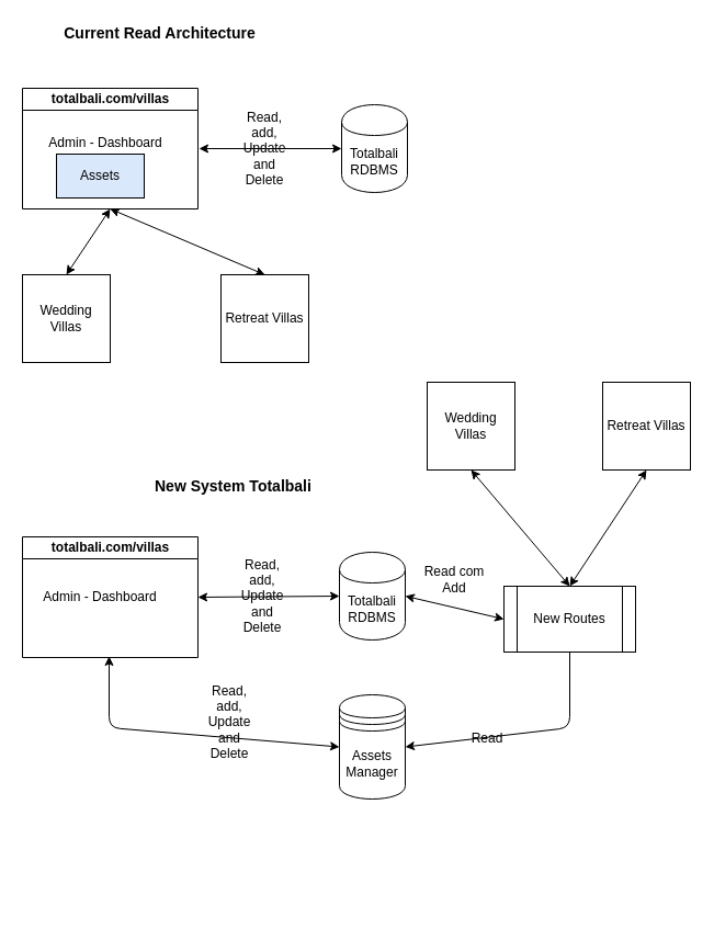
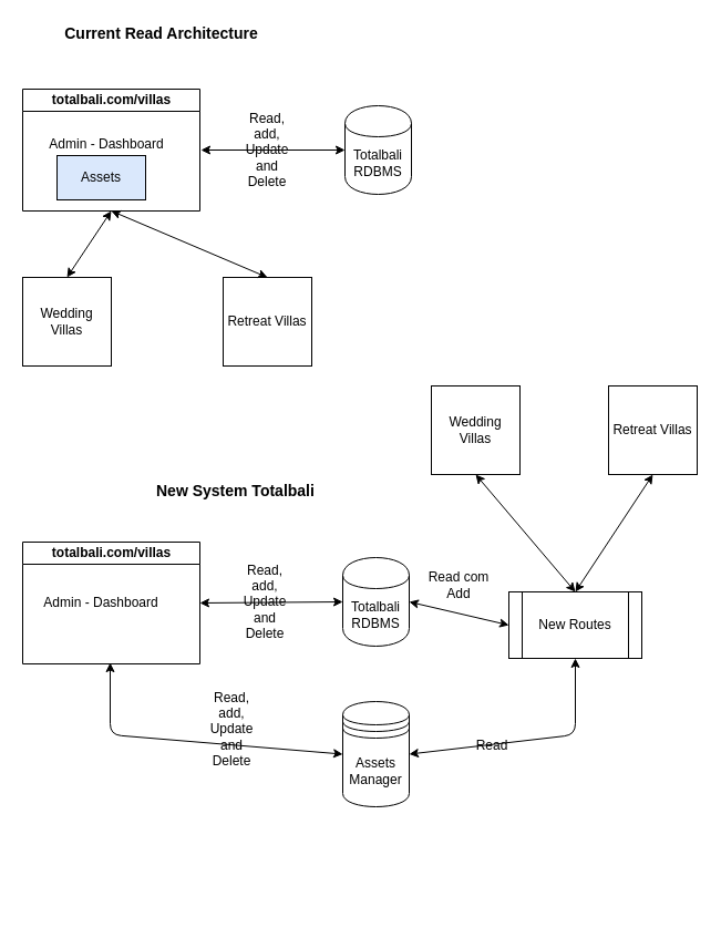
  <mxCell id="0" />
  <mxCell id="1" parent="0" />
  <mxCell id="2" value="" style="group;fontStyle=1" vertex="1" connectable="0" parent="1"><mxGeometry x="20" y="480" width="609" height="345" as="geometry" /></mxCell>
  <mxCell id="3" value="Totalbali RDBMS" style="shape=cylinder;whiteSpace=wrap;html=1;boundedLbl=1;backgroundOutline=1;" vertex="1" parent="2"><mxGeometry x="289" y="23" width="60" height="80" as="geometry" /></mxCell>
  <mxCell id="4" value="Assets Manager" style="shape=datastore;whiteSpace=wrap;html=1;" vertex="1" parent="2"><mxGeometry x="289" y="153" width="60" height="95" as="geometry" /></mxCell>
  <mxCell id="5" value="" style="endArrow=classic;startArrow=classic;html=1;exitX=1;exitY=0.5;exitDx=0;exitDy=0;entryX=0;entryY=0.5;entryDx=0;entryDy=0;" edge="1" parent="2" target="3"><mxGeometry width="50" height="50" relative="1" as="geometry"><mxPoint x="160" y="64" as="sourcePoint" /><mxPoint x="359" y="113" as="targetPoint" /></mxGeometry></mxCell>
  <mxCell id="6" value="New Routes" style="shape=process;whiteSpace=wrap;html=1;backgroundOutline=1;" vertex="1" parent="2"><mxGeometry x="439" y="54" width="120" height="60" as="geometry" /></mxCell>
  <mxCell id="7" value="" style="endArrow=classic;startArrow=classic;html=1;entryX=0;entryY=0.5;entryDx=0;entryDy=0;exitX=1;exitY=0.5;exitDx=0;exitDy=0;" edge="1" parent="2" source="3" target="6"><mxGeometry width="50" height="50" relative="1" as="geometry"><mxPoint x="309" y="48" as="sourcePoint" /><mxPoint x="359" y="-2" as="targetPoint" /></mxGeometry></mxCell>
- <mxCell id="8" value="" style="endArrow=none;startArrow=classic;html=1;exitX=1;exitY=0.5;exitDx=0;exitDy=0;entryX=0.5;entryY=1;entryDx=0;entryDy=0;" edge="1" parent="2" source="4" target="6"><mxGeometry width="50" height="50" relative="1" as="geometry"><mxPoint x="309" y="48" as="sourcePoint" /><mxPoint x="359" y="-2" as="targetPoint" /><Array as="points"><mxPoint x="499" y="183" /></Array></mxGeometry></mxCell>
+ <mxCell id="8" value="" style="endArrow=classic;startArrow=classic;html=1;exitX=1;exitY=0.5;exitDx=0;exitDy=0;entryX=0.5;entryY=1;entryDx=0;entryDy=0;" edge="1" parent="2" source="4" target="6"><mxGeometry width="50" height="50" relative="1" as="geometry"><mxPoint x="309" y="48" as="sourcePoint" /><mxPoint x="359" y="-2" as="targetPoint" /><Array as="points"><mxPoint x="499" y="183" /></Array></mxGeometry></mxCell>
  <mxCell id="9" value="" style="endArrow=classic;startArrow=classic;html=1;exitX=0;exitY=0.5;exitDx=0;exitDy=0;" edge="1" parent="2" source="4"><mxGeometry width="50" height="50" relative="1" as="geometry"><mxPoint x="309" y="48" as="sourcePoint" /><mxPoint x="79" y="118" as="targetPoint" /><Array as="points"><mxPoint x="79" y="183" /></Array></mxGeometry></mxCell>
  <mxCell id="10" value="Wedding Villas" style="whiteSpace=wrap;html=1;aspect=fixed;" vertex="1" parent="2"><mxGeometry x="369" y="-132" width="80" height="80" as="geometry" /></mxCell>
  <mxCell id="11" value="Retreat Villas" style="whiteSpace=wrap;html=1;aspect=fixed;" vertex="1" parent="2"><mxGeometry x="529" y="-132" width="80" height="80" as="geometry" /></mxCell>
  <mxCell id="12" value="" style="endArrow=classic;startArrow=classic;html=1;entryX=0.5;entryY=1;entryDx=0;entryDy=0;exitX=0.5;exitY=0;exitDx=0;exitDy=0;" edge="1" parent="2" source="6" target="10"><mxGeometry width="50" height="50" relative="1" as="geometry"><mxPoint x="309" y="28" as="sourcePoint" /><mxPoint x="359" y="-22" as="targetPoint" /></mxGeometry></mxCell>
  <mxCell id="13" value="" style="endArrow=classic;startArrow=classic;html=1;entryX=0.5;entryY=1;entryDx=0;entryDy=0;exitX=0.5;exitY=0;exitDx=0;exitDy=0;" edge="1" parent="2" source="6" target="11"><mxGeometry width="50" height="50" relative="1" as="geometry"><mxPoint x="309" y="28" as="sourcePoint" /><mxPoint x="359" y="-22" as="targetPoint" /></mxGeometry></mxCell>
  <mxCell id="14" value="Read, add, Update and Delete" style="text;html=1;strokeColor=none;fillColor=none;align=center;verticalAlign=middle;whiteSpace=wrap;rounded=0;" vertex="1" parent="2"><mxGeometry x="199" y="53" width="40" height="20" as="geometry" /></mxCell>
  <mxCell id="15" value="Read, add, Update and Delete" style="text;html=1;strokeColor=none;fillColor=none;align=center;verticalAlign=middle;whiteSpace=wrap;rounded=0;" vertex="1" parent="2"><mxGeometry x="169" y="168" width="40" height="20" as="geometry" /></mxCell>
  <mxCell id="16" value="Read" style="text;html=1;strokeColor=none;fillColor=none;align=center;verticalAlign=middle;whiteSpace=wrap;rounded=0;" vertex="1" parent="2"><mxGeometry x="404" y="183" width="40" height="20" as="geometry" /></mxCell>
  <mxCell id="17" value="Read com Add" style="text;html=1;strokeColor=none;fillColor=none;align=center;verticalAlign=middle;whiteSpace=wrap;rounded=0;" vertex="1" parent="2"><mxGeometry x="359" y="38" width="70" height="20" as="geometry" /></mxCell>
  <mxCell id="18" value="totalbali.com/villas" style="swimlane;html=1;startSize=20;horizontal=1;containerType=tree;" vertex="1" parent="2"><mxGeometry y="9" width="160" height="110" as="geometry" /></mxCell>
  <mxCell id="19" value="Admin - Dashboard" style="text;html=1;strokeColor=none;fillColor=none;align=center;verticalAlign=middle;whiteSpace=wrap;rounded=0;" vertex="1" parent="18"><mxGeometry x="6" y="45" width="130" height="20" as="geometry" /></mxCell>
  <mxCell id="20" value="" style="group" vertex="1" connectable="0" parent="1"><mxGeometry x="20" y="20" width="351" height="310" as="geometry" /></mxCell>
  <mxCell id="21" value="" style="group" vertex="1" connectable="0" parent="20"><mxGeometry width="351" height="310" as="geometry" /></mxCell>
  <mxCell id="22" value="totalbali.com/villas" style="swimlane;html=1;startSize=20;horizontal=1;containerType=tree;" vertex="1" parent="21"><mxGeometry y="60" width="160" height="110" as="geometry" /></mxCell>
  <mxCell id="23" value="Admin - Dashboard" style="text;html=1;strokeColor=none;fillColor=none;align=center;verticalAlign=middle;whiteSpace=wrap;rounded=0;" vertex="1" parent="22"><mxGeometry x="11" y="40" width="130" height="20" as="geometry" /></mxCell>
  <mxCell id="24" value="Assets" style="rounded=0;whiteSpace=wrap;html=1;fillColor=#dae8fc;" vertex="1" parent="22"><mxGeometry x="31" y="60" width="80" height="40" as="geometry" /></mxCell>
  <mxCell id="25" value="Totalbali RDBMS" style="shape=cylinder;whiteSpace=wrap;html=1;boundedLbl=1;backgroundOutline=1;" vertex="1" parent="21"><mxGeometry x="291" y="75" width="60" height="80" as="geometry" /></mxCell>
  <mxCell id="26" value="" style="endArrow=classic;startArrow=classic;html=1;exitX=1;exitY=0.5;exitDx=0;exitDy=0;entryX=0;entryY=0.5;entryDx=0;entryDy=0;" edge="1" parent="21" target="25"><mxGeometry width="50" height="50" relative="1" as="geometry"><mxPoint x="161" y="115" as="sourcePoint" /><mxPoint x="361" y="165" as="targetPoint" /></mxGeometry></mxCell>
  <mxCell id="27" value="Read, add, Update and Delete" style="text;html=1;strokeColor=none;fillColor=none;align=center;verticalAlign=middle;whiteSpace=wrap;rounded=0;" vertex="1" parent="21"><mxGeometry x="201" y="105" width="40" height="20" as="geometry" /></mxCell>
  <mxCell id="28" value="Wedding Villas" style="whiteSpace=wrap;html=1;aspect=fixed;" vertex="1" parent="21"><mxGeometry y="230" width="80" height="80" as="geometry" /></mxCell>
  <mxCell id="29" value="Retreat Villas" style="whiteSpace=wrap;html=1;aspect=fixed;" vertex="1" parent="21"><mxGeometry x="181" y="230" width="80" height="80" as="geometry" /></mxCell>
  <mxCell id="30" value="" style="endArrow=classic;startArrow=classic;html=1;entryX=0.5;entryY=1;entryDx=0;entryDy=0;exitX=0.5;exitY=0;exitDx=0;exitDy=0;" edge="1" parent="21" source="28" target="22"><mxGeometry width="50" height="50" relative="1" as="geometry"><mxPoint x="351" y="240" as="sourcePoint" /><mxPoint x="401" y="190" as="targetPoint" /></mxGeometry></mxCell>
  <mxCell id="31" value="" style="endArrow=classic;startArrow=classic;html=1;entryX=0.5;entryY=1;entryDx=0;entryDy=0;exitX=0.5;exitY=0;exitDx=0;exitDy=0;" edge="1" parent="21" source="29" target="22"><mxGeometry width="50" height="50" relative="1" as="geometry"><mxPoint x="351" y="240" as="sourcePoint" /><mxPoint x="401" y="190" as="targetPoint" /></mxGeometry></mxCell>
  <mxCell id="32" value="Current Read Architecture" style="text;html=1;strokeColor=none;fillColor=none;align=center;verticalAlign=middle;whiteSpace=wrap;rounded=0;fontStyle=1;fontSize=14;" vertex="1" parent="21"><mxGeometry width="251" height="20" as="geometry" /></mxCell>
  <mxCell id="33" value="New System Totalbali" style="text;html=1;fontSize=14;fontStyle=1" vertex="1" parent="1"><mxGeometry x="139" y="428" width="200" height="30" as="geometry" /></mxCell>
